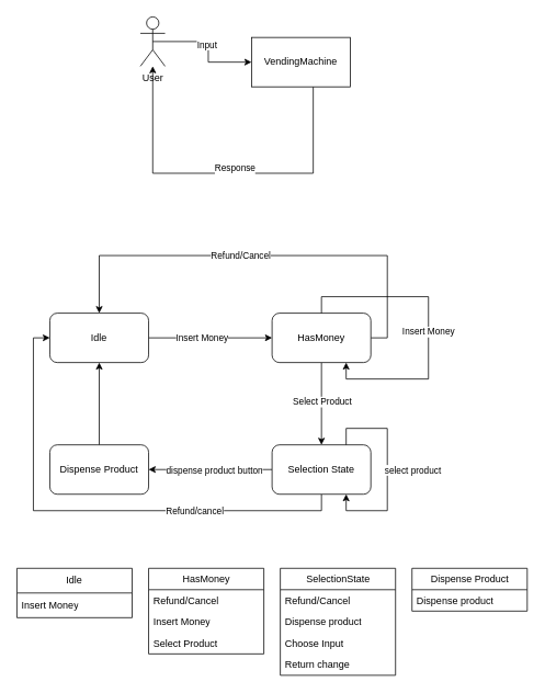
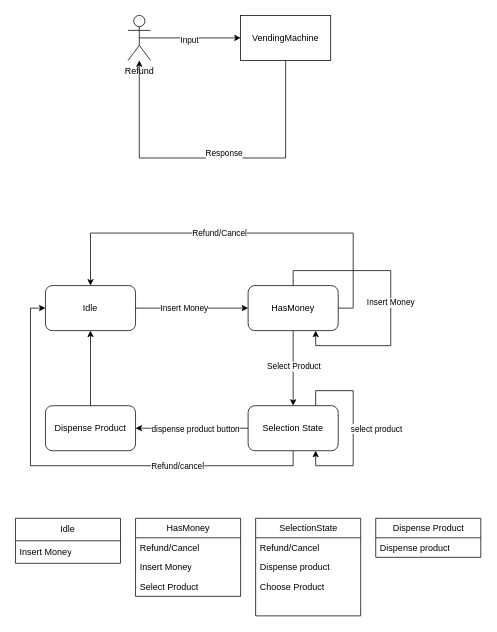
  <mxCell id="0" />
  <mxCell id="1" parent="0" />
  <mxCell id="2" value="" style="group" vertex="1" connectable="0" parent="1"><mxGeometry x="170" y="20" width="270" height="190" as="geometry" /></mxCell>
  <mxCell id="3" style="edgeStyle=orthogonalEdgeStyle;rounded=0;orthogonalLoop=1;jettySize=auto;html=1;" edge="1" parent="2" source="5" target="8"><mxGeometry relative="1" as="geometry"><mxPoint x="210" y="190" as="targetPoint" /><Array as="points"><mxPoint x="210" y="190" /><mxPoint x="15" y="190" /></Array></mxGeometry></mxCell>
  <mxCell id="4" value="Response&lt;div&gt;&lt;br&gt;&lt;/div&gt;" style="edgeLabel;html=1;align=center;verticalAlign=middle;resizable=0;points=[];" vertex="1" connectable="0" parent="3"><mxGeometry x="-0.063" relative="1" as="geometry"><mxPoint as="offset" /></mxGeometry></mxCell>
- <mxCell id="5" value="VendingMachine" style="rounded=0;whiteSpace=wrap;html=1;" vertex="1" parent="2"><mxGeometry x="135" y="25" width="120" height="60" as="geometry" /></mxCell>
+ <mxCell id="5" value="VendingMachine" style="rounded=0;whiteSpace=wrap;html=1;" vertex="1" parent="2"><mxGeometry x="150" width="120" height="60" as="geometry" /></mxCell>
  <mxCell id="6" style="edgeStyle=orthogonalEdgeStyle;rounded=0;orthogonalLoop=1;jettySize=auto;html=1;exitX=0.5;exitY=0.5;exitDx=0;exitDy=0;exitPerimeter=0;entryX=0;entryY=0.5;entryDx=0;entryDy=0;" edge="1" parent="2" source="8" target="5"><mxGeometry relative="1" as="geometry" /></mxCell>
  <mxCell id="7" value="Input" style="edgeLabel;html=1;align=center;verticalAlign=middle;resizable=0;points=[];" vertex="1" connectable="0" parent="6"><mxGeometry x="-0.026" y="-2" relative="1" as="geometry"><mxPoint as="offset" /></mxGeometry></mxCell>
- <mxCell id="8" value="User" style="shape=umlActor;verticalLabelPosition=bottom;verticalAlign=top;html=1;outlineConnect=0;" vertex="1" parent="2"><mxGeometry width="30" height="60" as="geometry" /></mxCell>
+ <mxCell id="8" value="Refund" style="shape=umlActor;verticalLabelPosition=bottom;verticalAlign=top;html=1;outlineConnect=0;" vertex="1" parent="2"><mxGeometry width="30" height="60" as="geometry" /></mxCell>
  <mxCell id="9" value="" style="group" vertex="1" connectable="0" parent="1"><mxGeometry x="60" y="310" width="460" height="290" as="geometry" /></mxCell>
  <mxCell id="10" style="edgeStyle=orthogonalEdgeStyle;rounded=0;orthogonalLoop=1;jettySize=auto;html=1;exitX=1;exitY=0.5;exitDx=0;exitDy=0;" edge="1" parent="9" source="12" target="17"><mxGeometry relative="1" as="geometry" /></mxCell>
  <mxCell id="11" value="Insert Money" style="edgeLabel;html=1;align=center;verticalAlign=middle;resizable=0;points=[];" vertex="1" connectable="0" parent="10"><mxGeometry x="-0.153" y="1" relative="1" as="geometry"><mxPoint as="offset" /></mxGeometry></mxCell>
  <mxCell id="12" value="Idle" style="rounded=1;whiteSpace=wrap;html=1;" vertex="1" parent="9"><mxGeometry y="70" width="120" height="60" as="geometry" /></mxCell>
  <mxCell id="13" style="edgeStyle=orthogonalEdgeStyle;rounded=0;orthogonalLoop=1;jettySize=auto;html=1;exitX=0.5;exitY=1;exitDx=0;exitDy=0;" edge="1" parent="9" source="17" target="22"><mxGeometry relative="1" as="geometry" /></mxCell>
  <mxCell id="14" value="Select Product" style="edgeLabel;html=1;align=center;verticalAlign=middle;resizable=0;points=[];" vertex="1" connectable="0" parent="13"><mxGeometry x="-0.051" relative="1" as="geometry"><mxPoint as="offset" /></mxGeometry></mxCell>
  <mxCell id="15" style="edgeStyle=orthogonalEdgeStyle;rounded=0;orthogonalLoop=1;jettySize=auto;html=1;exitX=1;exitY=0.5;exitDx=0;exitDy=0;entryX=0.5;entryY=0;entryDx=0;entryDy=0;" edge="1" parent="9" source="17" target="12"><mxGeometry relative="1" as="geometry"><Array as="points"><mxPoint x="410" y="100" /><mxPoint x="410" /><mxPoint x="60" /></Array></mxGeometry></mxCell>
  <mxCell id="16" value="Refund/Cancel" style="edgeLabel;html=1;align=center;verticalAlign=middle;resizable=0;points=[];" vertex="1" connectable="0" parent="15"><mxGeometry x="-0.139" y="-3" relative="1" as="geometry"><mxPoint x="-67" y="3" as="offset" /></mxGeometry></mxCell>
  <mxCell id="17" value="HasMoney" style="rounded=1;whiteSpace=wrap;html=1;" vertex="1" parent="9"><mxGeometry x="270" y="70" width="120" height="60" as="geometry" /></mxCell>
  <mxCell id="18" style="edgeStyle=orthogonalEdgeStyle;rounded=0;orthogonalLoop=1;jettySize=auto;html=1;exitX=0;exitY=0.5;exitDx=0;exitDy=0;entryX=1;entryY=0.5;entryDx=0;entryDy=0;" edge="1" parent="9" source="22" target="24"><mxGeometry relative="1" as="geometry"><mxPoint x="120" y="260" as="targetPoint" /></mxGeometry></mxCell>
  <mxCell id="19" value="dispense product button" style="edgeLabel;html=1;align=center;verticalAlign=middle;resizable=0;points=[];" vertex="1" connectable="0" parent="18"><mxGeometry x="0.275" y="-2" relative="1" as="geometry"><mxPoint x="25" y="2" as="offset" /></mxGeometry></mxCell>
  <mxCell id="20" style="edgeStyle=orthogonalEdgeStyle;rounded=0;orthogonalLoop=1;jettySize=auto;html=1;exitX=0.5;exitY=1;exitDx=0;exitDy=0;entryX=0;entryY=0.5;entryDx=0;entryDy=0;" edge="1" parent="9" source="22" target="12"><mxGeometry relative="1" as="geometry" /></mxCell>
  <mxCell id="21" value="Refund/cancel" style="edgeLabel;html=1;align=center;verticalAlign=middle;resizable=0;points=[];" vertex="1" connectable="0" parent="20"><mxGeometry x="-0.418" relative="1" as="geometry"><mxPoint as="offset" /></mxGeometry></mxCell>
  <mxCell id="22" value="Selection State" style="rounded=1;whiteSpace=wrap;html=1;" vertex="1" parent="9"><mxGeometry x="270" y="230" width="120" height="60" as="geometry" /></mxCell>
  <mxCell id="23" style="edgeStyle=orthogonalEdgeStyle;rounded=0;orthogonalLoop=1;jettySize=auto;html=1;exitX=0.5;exitY=0;exitDx=0;exitDy=0;entryX=0.5;entryY=1;entryDx=0;entryDy=0;" edge="1" parent="9" source="24" target="12"><mxGeometry relative="1" as="geometry" /></mxCell>
  <mxCell id="24" value="Dispense Product" style="rounded=1;whiteSpace=wrap;html=1;" vertex="1" parent="9"><mxGeometry y="230" width="120" height="60" as="geometry" /></mxCell>
  <mxCell id="25" style="edgeStyle=orthogonalEdgeStyle;rounded=0;orthogonalLoop=1;jettySize=auto;html=1;exitX=0.5;exitY=0;exitDx=0;exitDy=0;entryX=0.75;entryY=1;entryDx=0;entryDy=0;" edge="1" parent="9" source="17" target="17"><mxGeometry relative="1" as="geometry"><Array as="points"><mxPoint x="330" y="50" /><mxPoint x="460" y="50" /><mxPoint x="460" y="150" /><mxPoint x="360" y="150" /></Array></mxGeometry></mxCell>
  <mxCell id="26" value="Insert Money" style="edgeLabel;html=1;align=center;verticalAlign=middle;resizable=0;points=[];" vertex="1" connectable="0" parent="25"><mxGeometry x="0.04" y="-1" relative="1" as="geometry"><mxPoint as="offset" /></mxGeometry></mxCell>
  <mxCell id="27" style="edgeStyle=orthogonalEdgeStyle;rounded=0;orthogonalLoop=1;jettySize=auto;html=1;exitX=0.75;exitY=0;exitDx=0;exitDy=0;entryX=0.75;entryY=1;entryDx=0;entryDy=0;" edge="1" parent="9" source="22" target="22"><mxGeometry relative="1" as="geometry" /></mxCell>
  <mxCell id="28" value="select product" style="edgeLabel;html=1;align=center;verticalAlign=middle;resizable=0;points=[];" vertex="1" connectable="0" parent="27"><mxGeometry x="0.003" relative="1" as="geometry"><mxPoint x="30" as="offset" /></mxGeometry></mxCell>
  <mxCell id="29" value="Idle" style="swimlane;fontStyle=0;childLayout=stackLayout;horizontal=1;startSize=30;horizontalStack=0;resizeParent=1;resizeParentMax=0;resizeLast=0;collapsible=1;marginBottom=0;whiteSpace=wrap;html=1;" vertex="1" parent="1"><mxGeometry x="20" y="690" width="140" height="60" as="geometry" /></mxCell>
  <mxCell id="30" value="Insert Money" style="text;strokeColor=none;fillColor=none;align=left;verticalAlign=middle;spacingLeft=4;spacingRight=4;overflow=hidden;points=[[0,0.5],[1,0.5]];portConstraint=eastwest;rotatable=0;whiteSpace=wrap;html=1;" vertex="1" parent="29"><mxGeometry y="30" width="140" height="30" as="geometry" /></mxCell>
  <mxCell id="31" value="HasMoney" style="swimlane;fontStyle=0;childLayout=stackLayout;horizontal=1;startSize=26;fillColor=none;horizontalStack=0;resizeParent=1;resizeParentMax=0;resizeLast=0;collapsible=1;marginBottom=0;html=1;" vertex="1" parent="1"><mxGeometry x="180" y="690" width="140" height="104" as="geometry" /></mxCell>
  <mxCell id="32" value="Refund/Cancel" style="text;strokeColor=none;fillColor=none;align=left;verticalAlign=top;spacingLeft=4;spacingRight=4;overflow=hidden;rotatable=0;points=[[0,0.5],[1,0.5]];portConstraint=eastwest;whiteSpace=wrap;html=1;" vertex="1" parent="31"><mxGeometry y="26" width="140" height="26" as="geometry" /></mxCell>
  <mxCell id="33" value="Insert Money" style="text;strokeColor=none;fillColor=none;align=left;verticalAlign=top;spacingLeft=4;spacingRight=4;overflow=hidden;rotatable=0;points=[[0,0.5],[1,0.5]];portConstraint=eastwest;whiteSpace=wrap;html=1;" vertex="1" parent="31"><mxGeometry y="52" width="140" height="26" as="geometry" /></mxCell>
  <mxCell id="34" value="Select Product" style="text;strokeColor=none;fillColor=none;align=left;verticalAlign=top;spacingLeft=4;spacingRight=4;overflow=hidden;rotatable=0;points=[[0,0.5],[1,0.5]];portConstraint=eastwest;whiteSpace=wrap;html=1;" vertex="1" parent="31"><mxGeometry y="78" width="140" height="26" as="geometry" /></mxCell>
  <mxCell id="35" value="SelectionState" style="swimlane;fontStyle=0;childLayout=stackLayout;horizontal=1;startSize=26;fillColor=none;horizontalStack=0;resizeParent=1;resizeParentMax=0;resizeLast=0;collapsible=1;marginBottom=0;html=1;" vertex="1" parent="1"><mxGeometry x="340" y="690" width="140" height="130" as="geometry" /></mxCell>
  <mxCell id="36" value="Refund/Cancel" style="text;strokeColor=none;fillColor=none;align=left;verticalAlign=top;spacingLeft=4;spacingRight=4;overflow=hidden;rotatable=0;points=[[0,0.5],[1,0.5]];portConstraint=eastwest;whiteSpace=wrap;html=1;" vertex="1" parent="35"><mxGeometry y="26" width="140" height="26" as="geometry" /></mxCell>
  <mxCell id="37" value="Dispense product" style="text;strokeColor=none;fillColor=none;align=left;verticalAlign=top;spacingLeft=4;spacingRight=4;overflow=hidden;rotatable=0;points=[[0,0.5],[1,0.5]];portConstraint=eastwest;whiteSpace=wrap;html=1;" vertex="1" parent="35"><mxGeometry y="52" width="140" height="26" as="geometry" /></mxCell>
- <mxCell id="38" value="Choose Input" style="text;strokeColor=none;fillColor=none;align=left;verticalAlign=top;spacingLeft=4;spacingRight=4;overflow=hidden;rotatable=0;points=[[0,0.5],[1,0.5]];portConstraint=eastwest;whiteSpace=wrap;html=1;" vertex="1" parent="35"><mxGeometry y="78" width="140" height="52" as="geometry" /></mxCell>
+ <mxCell id="38" value="Choose Product" style="text;strokeColor=none;fillColor=none;align=left;verticalAlign=top;spacingLeft=4;spacingRight=4;overflow=hidden;rotatable=0;points=[[0,0.5],[1,0.5]];portConstraint=eastwest;whiteSpace=wrap;html=1;" vertex="1" parent="35"><mxGeometry y="78" width="140" height="52" as="geometry" /></mxCell>
  <mxCell id="39" value="Dispense Product" style="swimlane;fontStyle=0;childLayout=stackLayout;horizontal=1;startSize=26;fillColor=none;horizontalStack=0;resizeParent=1;resizeParentMax=0;resizeLast=0;collapsible=1;marginBottom=0;html=1;" vertex="1" parent="1"><mxGeometry x="500" y="690" width="140" height="52" as="geometry" /></mxCell>
  <mxCell id="40" value="Dispense product" style="text;strokeColor=none;fillColor=none;align=left;verticalAlign=top;spacingLeft=4;spacingRight=4;overflow=hidden;rotatable=0;points=[[0,0.5],[1,0.5]];portConstraint=eastwest;whiteSpace=wrap;html=1;" vertex="1" parent="39"><mxGeometry y="26" width="140" height="26" as="geometry" /></mxCell>
- <mxCell id="41" value="Return change" style="text;strokeColor=none;fillColor=none;align=left;verticalAlign=top;spacingLeft=4;spacingRight=4;overflow=hidden;rotatable=0;points=[[0,0.5],[1,0.5]];portConstraint=eastwest;whiteSpace=wrap;html=1;" vertex="1" parent="1"><mxGeometry x="340" y="794" width="140" height="26" as="geometry" /></mxCell>
